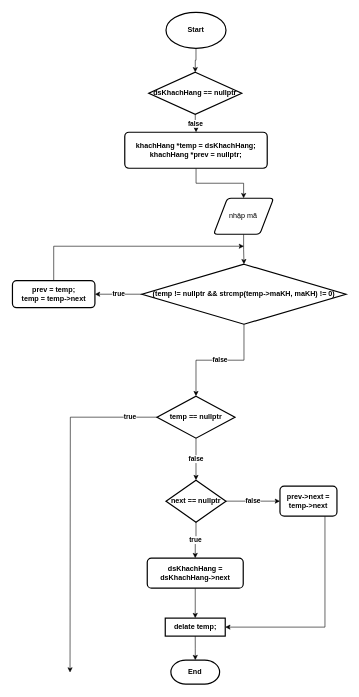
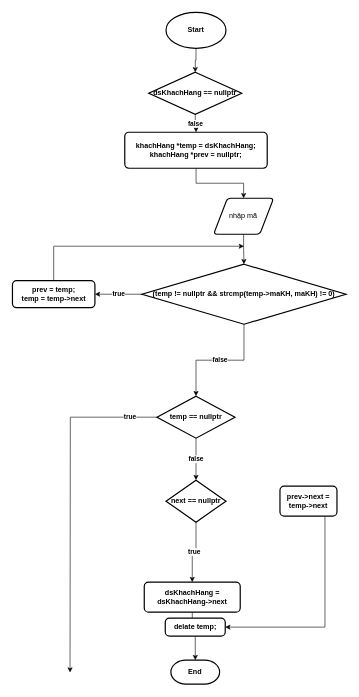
  <mxCell id="0" />
  <mxCell id="1" parent="0" />
  <mxCell id="2" style="edgeStyle=orthogonalEdgeStyle;rounded=0;orthogonalLoop=1;jettySize=auto;html=1;fontStyle=1" parent="1" source="3" target="5" edge="1"><mxGeometry relative="1" as="geometry" /></mxCell>
  <mxCell id="3" value="Start" style="strokeWidth=2;html=1;shape=mxgraph.flowchart.start_1;whiteSpace=wrap;fontStyle=1" parent="1" vertex="1"><mxGeometry x="276" y="20" width="100" height="60" as="geometry" /></mxCell>
  <mxCell id="4" value="false" style="edgeStyle=orthogonalEdgeStyle;rounded=0;orthogonalLoop=1;jettySize=auto;html=1;fontStyle=1" parent="1" source="5" target="7" edge="1"><mxGeometry relative="1" as="geometry" /></mxCell>
  <mxCell id="5" value="dsKhachHang == nullptr" style="strokeWidth=2;html=1;shape=mxgraph.flowchart.decision;whiteSpace=wrap;fontStyle=1" parent="1" vertex="1"><mxGeometry x="247.25" y="120" width="155" height="70" as="geometry" /></mxCell>
  <mxCell id="6" style="edgeStyle=orthogonalEdgeStyle;rounded=0;orthogonalLoop=1;jettySize=auto;html=1;fontStyle=1" parent="1" source="7" target="27" edge="1"><mxGeometry relative="1" as="geometry"><mxPoint x="436" y="360" as="targetPoint" /></mxGeometry></mxCell>
  <mxCell id="7" value="khachHang *temp = dsKhachHang;&lt;br&gt;khachHang *prev = nullptr;" style="rounded=1;whiteSpace=wrap;html=1;absoluteArcSize=1;arcSize=14;strokeWidth=2;fontStyle=1" parent="1" vertex="1"><mxGeometry x="207.25" y="220" width="237.5" height="60" as="geometry" /></mxCell>
  <mxCell id="8" value="true" style="edgeStyle=orthogonalEdgeStyle;rounded=0;orthogonalLoop=1;jettySize=auto;html=1;fontStyle=1" parent="1" source="9" target="25" edge="1"><mxGeometry relative="1" as="geometry" /></mxCell>
  <mxCell id="9" value="(temp != nullptr &amp;amp;&amp;amp; strcmp(temp-&amp;gt;maKH, maKH) != 0)" style="strokeWidth=2;html=1;shape=mxgraph.flowchart.decision;whiteSpace=wrap;fontStyle=1" parent="1" vertex="1"><mxGeometry x="236" y="440" width="340" height="100" as="geometry" /></mxCell>
  <mxCell id="10" value="false" style="edgeStyle=orthogonalEdgeStyle;rounded=0;orthogonalLoop=1;jettySize=auto;html=1;fontStyle=1;exitX=0.5;exitY=1;exitDx=0;exitDy=0;exitPerimeter=0;" parent="1" source="9" target="13" edge="1"><mxGeometry relative="1" as="geometry"><mxPoint x="326" y="660" as="targetPoint" /><mxPoint x="326.1" y="600" as="sourcePoint" /></mxGeometry></mxCell>
  <mxCell id="11" value="false" style="edgeStyle=orthogonalEdgeStyle;rounded=0;orthogonalLoop=1;jettySize=auto;html=1;fontStyle=1" parent="1" source="13" target="16" edge="1"><mxGeometry relative="1" as="geometry"><mxPoint x="326" y="790" as="targetPoint" /></mxGeometry></mxCell>
  <mxCell id="12" value="true" style="edgeStyle=orthogonalEdgeStyle;rounded=0;orthogonalLoop=1;jettySize=auto;html=1;fontStyle=1" parent="1" source="13" edge="1"><mxGeometry x="-0.842" relative="1" as="geometry"><mxPoint x="116" y="1120.667" as="targetPoint" /><mxPoint as="offset" /></mxGeometry></mxCell>
  <mxCell id="13" value="temp == nullptr" style="strokeWidth=2;html=1;shape=mxgraph.flowchart.decision;whiteSpace=wrap;fontStyle=1" parent="1" vertex="1"><mxGeometry x="261" y="660" width="130" height="70" as="geometry" /></mxCell>
  <mxCell id="14" value="true" style="edgeStyle=orthogonalEdgeStyle;rounded=0;orthogonalLoop=1;jettySize=auto;html=1;entryX=0.5;entryY=0;entryDx=0;entryDy=0;fontStyle=1" parent="1" source="16" target="18" edge="1"><mxGeometry relative="1" as="geometry"><mxPoint x="326" y="930" as="targetPoint" /></mxGeometry></mxCell>
- <mxCell id="15" value="false" style="edgeStyle=orthogonalEdgeStyle;rounded=0;orthogonalLoop=1;jettySize=auto;html=1;fontStyle=1" parent="1" source="16" target="20" edge="1"><mxGeometry relative="1" as="geometry"><mxPoint x="466" y="835" as="targetPoint" /></mxGeometry></mxCell>
  <mxCell id="16" value="next == nullptr" style="strokeWidth=2;html=1;shape=mxgraph.flowchart.decision;whiteSpace=wrap;fontStyle=1" parent="1" vertex="1"><mxGeometry x="276" y="800" width="100" height="70" as="geometry" /></mxCell>
  <mxCell id="17" style="edgeStyle=orthogonalEdgeStyle;rounded=0;orthogonalLoop=1;jettySize=auto;html=1;fontStyle=1" parent="1" source="18" target="22" edge="1"><mxGeometry relative="1" as="geometry"><mxPoint x="324.75" y="1040" as="targetPoint" /></mxGeometry></mxCell>
- <mxCell id="18" value="dsKhachHang = dsKhachHang-&amp;gt;next" style="rounded=1;whiteSpace=wrap;html=1;absoluteArcSize=1;arcSize=14;strokeWidth=2;fontStyle=1" parent="1" vertex="1"><mxGeometry x="244.75" y="930" width="160" height="50" as="geometry" /></mxCell>
+ <mxCell id="18" value="dsKhachHang = dsKhachHang-&amp;gt;next" style="rounded=1;whiteSpace=wrap;html=1;absoluteArcSize=1;arcSize=14;strokeWidth=2;fontStyle=1" parent="1" vertex="1"><mxGeometry x="239.75" y="970" width="160" height="50" as="geometry" /></mxCell>
  <mxCell id="19" style="edgeStyle=orthogonalEdgeStyle;rounded=0;orthogonalLoop=1;jettySize=auto;html=1;fontStyle=1" parent="1" source="20" target="22" edge="1"><mxGeometry relative="1" as="geometry"><mxPoint x="541" y="1070" as="targetPoint" /><Array as="points"><mxPoint x="541" y="1045" /></Array></mxGeometry></mxCell>
  <mxCell id="20" value="prev-&amp;gt;next = temp-&amp;gt;next" style="rounded=1;whiteSpace=wrap;html=1;absoluteArcSize=1;arcSize=14;strokeWidth=2;fontStyle=1" parent="1" vertex="1"><mxGeometry x="466" y="810" width="95" height="50" as="geometry" /></mxCell>
  <mxCell id="21" style="edgeStyle=orthogonalEdgeStyle;rounded=0;orthogonalLoop=1;jettySize=auto;html=1;exitX=0.5;exitY=1;exitDx=0;exitDy=0;fontStyle=1" parent="1" source="22" target="23" edge="1"><mxGeometry relative="1" as="geometry"><mxPoint x="325" y="1110" as="targetPoint" /></mxGeometry></mxCell>
- <mxCell id="22" value="delate temp;" style="whiteSpace=wrap;html=1;absoluteArcSize=1;arcSize=14;strokeWidth=2;fontStyle=1;rounded=0;" parent="1" vertex="1"><mxGeometry x="274.75" y="1030" width="100" height="30" as="geometry" /></mxCell>
+ <mxCell id="22" value="delate temp;" style="rounded=1;whiteSpace=wrap;html=1;absoluteArcSize=1;arcSize=14;strokeWidth=2;fontStyle=1" parent="1" vertex="1"><mxGeometry x="274.75" y="1030" width="100" height="30" as="geometry" /></mxCell>
  <mxCell id="23" value="End" style="strokeWidth=2;html=1;shape=mxgraph.flowchart.terminator;whiteSpace=wrap;fontStyle=1" parent="1" vertex="1"><mxGeometry x="284.13" y="1100" width="81.25" height="40" as="geometry" /></mxCell>
  <mxCell id="24" style="edgeStyle=orthogonalEdgeStyle;rounded=0;orthogonalLoop=1;jettySize=auto;html=1;" parent="1" source="25" edge="1"><mxGeometry relative="1" as="geometry"><mxPoint x="406" y="410" as="targetPoint" /><Array as="points"><mxPoint x="89" y="410" /></Array></mxGeometry></mxCell>
  <mxCell id="25" value="prev = temp;&lt;br&gt;temp = temp-&amp;gt;next" style="rounded=1;whiteSpace=wrap;html=1;absoluteArcSize=1;arcSize=14;strokeWidth=2;fontStyle=1" parent="1" vertex="1"><mxGeometry x="20" y="467.5" width="137.5" height="45" as="geometry" /></mxCell>
  <mxCell id="26" style="edgeStyle=orthogonalEdgeStyle;rounded=0;orthogonalLoop=1;jettySize=auto;html=1;" edge="1" parent="1" source="27" target="9"><mxGeometry relative="1" as="geometry" /></mxCell>
  <mxCell id="27" value="nhập mã" style="shape=parallelogram;html=1;strokeWidth=2;perimeter=parallelogramPerimeter;whiteSpace=wrap;rounded=1;arcSize=12;size=0.23;" vertex="1" parent="1"><mxGeometry x="355.38" y="330" width="100" height="60" as="geometry" /></mxCell>
